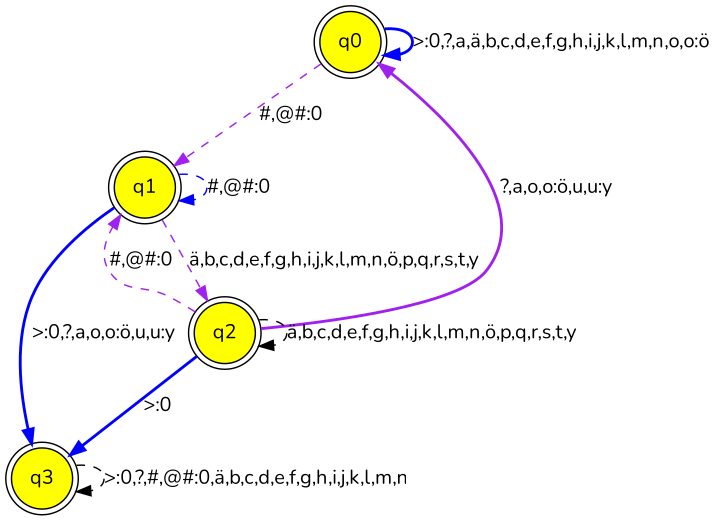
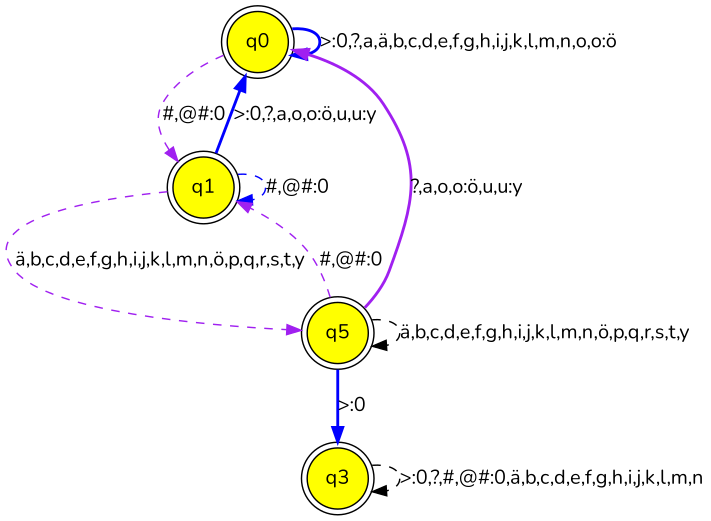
  digraph {
    fontname=Nunito
    rankdir=TB
    node [fillcolor=yellow fontname=Nunito shape=doublecircle style=filled]
    edge [color=blue fontname=Nunito style=dashed]
    n1 [label=q0]
    n2 [label=q1]
-   n3 [label=q2]
+   n3 [label=q5]
    n4 [label=q3]
    n1 -> n1 [label=">:0,?,a,ä,b,c,d,e,f,g,h,i,j,k,l,m,n,o,o:ö" style=bold]
    n1 -> n2 [color=purple label="#,@#:0"]
-   n2 -> n4 [label=">:0,?,a,o,o:ö,u,u:y" style=bold]
+   n2 -> n1 [label=">:0,?,a,o,o:ö,u,u:y" style=bold]
    n2 -> n2 [label="#,@#:0"]
    n2 -> n3 [color=purple label="ä,b,c,d,e,f,g,h,i,j,k,l,m,n,ö,p,q,r,s,t,y"]
    n3 -> n1 [color=purple label="?,a,o,o:ö,u,u:y" style=bold]
    n3 -> n2 [color=purple label="#,@#:0"]
    n3 -> n3 [color=black label="ä,b,c,d,e,f,g,h,i,j,k,l,m,n,ö,p,q,r,s,t,y"]
    n3 -> n4 [label=">:0" style=bold]
    n4 -> n4 [color=black label=">:0,?,#,@#:0,ä,b,c,d,e,f,g,h,i,j,k,l,m,n"]
  }
